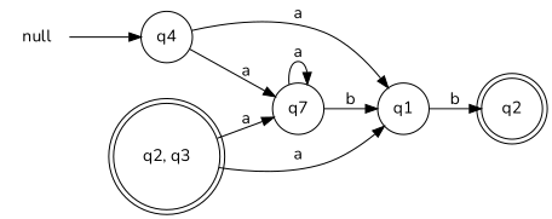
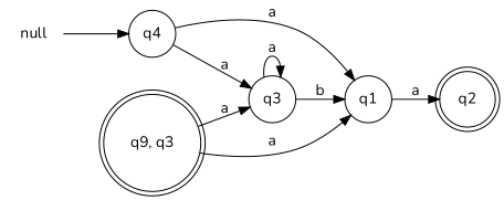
  digraph {
    fontname=Nunito
    rankdir=LR
    node [fontname=Nunito shape=circle]
    edge [fontname=Nunito]
    null [shape=plaintext]
    n2 [label=q4]
    n3 [label=q1]
-   n4 [label=q7]
+   n4 [label=q3]
    n5 [label=q2 shape=doublecircle]
-   n6 [label="q2, q3" shape=doublecircle]
+   n6 [label="q9, q3" shape=doublecircle]
    null -> n2
    n2 -> n3 [label=a]
    n2 -> n4 [label=a]
-   n3 -> n5 [label=b]
+   n3 -> n5 [label=a]
    n4 -> n3 [label=b]
    n4 -> n4 [label=a]
    n6 -> n3 [label=a]
    n6 -> n4 [label=a]
  }
